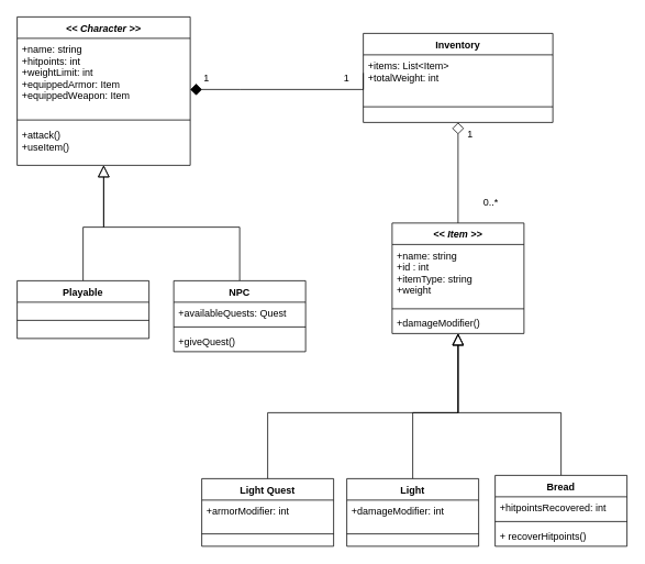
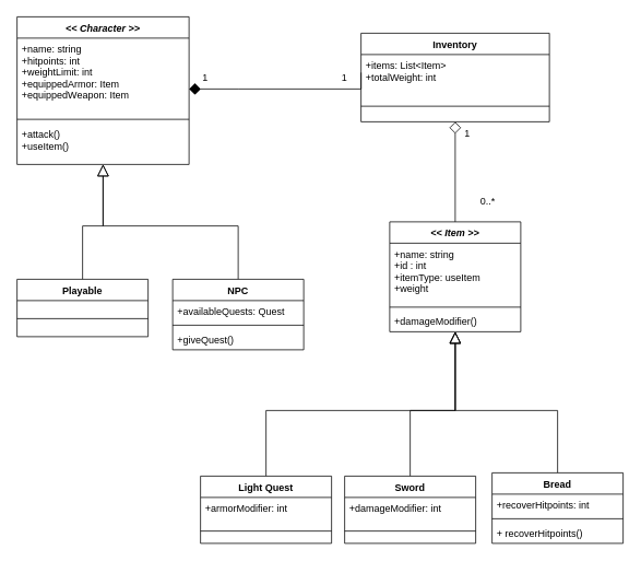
  <mxCell id="0" />
  <mxCell id="1" parent="0" />
  <mxCell id="2" value="&lt;&lt; Character &gt;&gt;" style="swimlane;fontStyle=3;align=center;verticalAlign=top;childLayout=stackLayout;horizontal=1;startSize=26;horizontalStack=0;resizeParent=1;resizeParentMax=0;resizeLast=0;collapsible=1;marginBottom=0;" vertex="1" parent="1"><mxGeometry x="20" y="20" width="210" height="180" as="geometry"><mxRectangle x="310" y="40" width="100" height="26" as="alternateBounds" /></mxGeometry></mxCell>
  <mxCell id="3" value="+name: string&#10;+hitpoints: int&#10;+weightLimit: int&#10;+equippedArmor: Item&#10;+equippedWeapon: Item" style="text;strokeColor=none;fillColor=none;align=left;verticalAlign=top;spacingLeft=4;spacingRight=4;overflow=hidden;rotatable=0;points=[[0,0.5],[1,0.5]];portConstraint=eastwest;" vertex="1" parent="2"><mxGeometry y="26" width="210" height="94" as="geometry" /></mxCell>
  <mxCell id="4" value="" style="line;strokeWidth=1;fillColor=none;align=left;verticalAlign=middle;spacingTop=-1;spacingLeft=3;spacingRight=3;rotatable=0;labelPosition=right;points=[];portConstraint=eastwest;" vertex="1" parent="2"><mxGeometry y="120" width="210" height="10" as="geometry" /></mxCell>
  <mxCell id="5" value="+attack()&#10;+useItem()" style="text;strokeColor=none;fillColor=none;align=left;verticalAlign=top;spacingLeft=4;spacingRight=4;overflow=hidden;rotatable=0;points=[[0,0.5],[1,0.5]];portConstraint=eastwest;" vertex="1" parent="2"><mxGeometry y="130" width="210" height="50" as="geometry" /></mxCell>
  <mxCell id="6" style="edgeStyle=orthogonalEdgeStyle;rounded=0;orthogonalLoop=1;jettySize=auto;html=1;exitX=0.5;exitY=0;exitDx=0;exitDy=0;endArrow=block;endFill=0;endSize=12;strokeWidth=1;" edge="1" parent="1" source="7" target="2"><mxGeometry relative="1" as="geometry" /></mxCell>
  <mxCell id="7" value="Playable" style="swimlane;fontStyle=1;align=center;verticalAlign=top;childLayout=stackLayout;horizontal=1;startSize=26;horizontalStack=0;resizeParent=1;resizeParentMax=0;resizeLast=0;collapsible=1;marginBottom=0;" vertex="1" parent="1"><mxGeometry x="20" y="340" width="160" height="70" as="geometry" /></mxCell>
  <mxCell id="8" value="" style="line;strokeWidth=1;fillColor=none;align=left;verticalAlign=middle;spacingTop=-1;spacingLeft=3;spacingRight=3;rotatable=0;labelPosition=right;points=[];portConstraint=eastwest;" vertex="1" parent="7"><mxGeometry y="26" width="160" height="44" as="geometry" /></mxCell>
  <mxCell id="9" style="edgeStyle=orthogonalEdgeStyle;rounded=0;orthogonalLoop=1;jettySize=auto;html=1;exitX=0.5;exitY=0;exitDx=0;exitDy=0;endArrow=block;endFill=0;strokeWidth=1;endSize=12;enumerate=0;" edge="1" parent="1" source="10" target="2"><mxGeometry relative="1" as="geometry"><mxPoint x="150" y="220" as="targetPoint" /></mxGeometry></mxCell>
  <mxCell id="10" value="NPC" style="swimlane;fontStyle=1;align=center;verticalAlign=top;childLayout=stackLayout;horizontal=1;startSize=26;horizontalStack=0;resizeParent=1;resizeParentMax=0;resizeLast=0;collapsible=1;marginBottom=0;" vertex="1" parent="1"><mxGeometry x="210" y="340" width="160" height="86" as="geometry" /></mxCell>
  <mxCell id="11" value="+availableQuests: Quest" style="text;strokeColor=none;fillColor=none;align=left;verticalAlign=top;spacingLeft=4;spacingRight=4;overflow=hidden;rotatable=0;points=[[0,0.5],[1,0.5]];portConstraint=eastwest;" vertex="1" parent="10"><mxGeometry y="26" width="160" height="26" as="geometry" /></mxCell>
  <mxCell id="12" value="" style="line;strokeWidth=1;fillColor=none;align=left;verticalAlign=middle;spacingTop=-1;spacingLeft=3;spacingRight=3;rotatable=0;labelPosition=right;points=[];portConstraint=eastwest;" vertex="1" parent="10"><mxGeometry y="52" width="160" height="8" as="geometry" /></mxCell>
  <mxCell id="13" value="+giveQuest()" style="text;strokeColor=none;fillColor=none;align=left;verticalAlign=top;spacingLeft=4;spacingRight=4;overflow=hidden;rotatable=0;points=[[0,0.5],[1,0.5]];portConstraint=eastwest;" vertex="1" parent="10"><mxGeometry y="60" width="160" height="26" as="geometry" /></mxCell>
  <mxCell id="14" value="Inventory" style="swimlane;fontStyle=1;align=center;verticalAlign=top;childLayout=stackLayout;horizontal=1;startSize=26;horizontalStack=0;resizeParent=1;resizeParentMax=0;resizeLast=0;collapsible=1;marginBottom=0;" vertex="1" parent="1"><mxGeometry x="440" y="40" width="230" height="108" as="geometry" /></mxCell>
  <mxCell id="15" value="+items: List&lt;Item&gt;&#10;+totalWeight: int" style="text;strokeColor=none;fillColor=none;align=left;verticalAlign=top;spacingLeft=4;spacingRight=4;overflow=hidden;rotatable=0;points=[[0,0.5],[1,0.5]];portConstraint=eastwest;" vertex="1" parent="14"><mxGeometry y="26" width="230" height="44" as="geometry" /></mxCell>
  <mxCell id="16" value="" style="line;strokeWidth=1;fillColor=none;align=left;verticalAlign=middle;spacingTop=-1;spacingLeft=3;spacingRight=3;rotatable=0;labelPosition=right;points=[];portConstraint=eastwest;" vertex="1" parent="14"><mxGeometry y="70" width="230" height="38" as="geometry" /></mxCell>
  <mxCell id="17" style="edgeStyle=orthogonalEdgeStyle;rounded=0;orthogonalLoop=1;jettySize=auto;html=1;exitX=0.5;exitY=0;exitDx=0;exitDy=0;endArrow=diamond;endFill=0;strokeWidth=1;endSize=12;" edge="1" parent="1" source="18" target="14"><mxGeometry relative="1" as="geometry" /></mxCell>
  <mxCell id="18" value="&lt;&lt; Item &gt;&gt;" style="swimlane;fontStyle=3;align=center;verticalAlign=top;childLayout=stackLayout;horizontal=1;startSize=26;horizontalStack=0;resizeParent=1;resizeParentMax=0;resizeLast=0;collapsible=1;marginBottom=0;" vertex="1" parent="1"><mxGeometry x="475" y="270" width="160" height="134" as="geometry" /></mxCell>
- <mxCell id="19" value="+name: string&#10;+id : int&#10;+itemType: string&#10;+weight" style="text;strokeColor=none;fillColor=none;align=left;verticalAlign=top;spacingLeft=4;spacingRight=4;overflow=hidden;rotatable=0;points=[[0,0.5],[1,0.5]];portConstraint=eastwest;" vertex="1" parent="18"><mxGeometry y="26" width="160" height="74" as="geometry" /></mxCell>
+ <mxCell id="19" value="+name: string&#10;+id : int&#10;+itemType: useItem&#10;+weight" style="text;strokeColor=none;fillColor=none;align=left;verticalAlign=top;spacingLeft=4;spacingRight=4;overflow=hidden;rotatable=0;points=[[0,0.5],[1,0.5]];portConstraint=eastwest;" vertex="1" parent="18"><mxGeometry y="26" width="160" height="74" as="geometry" /></mxCell>
  <mxCell id="20" value="" style="line;strokeWidth=1;fillColor=none;align=left;verticalAlign=middle;spacingTop=-1;spacingLeft=3;spacingRight=3;rotatable=0;labelPosition=right;points=[];portConstraint=eastwest;" vertex="1" parent="18"><mxGeometry y="100" width="160" height="8" as="geometry" /></mxCell>
  <mxCell id="21" value="+damageModifier()" style="text;strokeColor=none;fillColor=none;align=left;verticalAlign=top;spacingLeft=4;spacingRight=4;overflow=hidden;rotatable=0;points=[[0,0.5],[1,0.5]];portConstraint=eastwest;" vertex="1" parent="18"><mxGeometry y="108" width="160" height="26" as="geometry" /></mxCell>
  <mxCell id="22" style="edgeStyle=orthogonalEdgeStyle;rounded=0;orthogonalLoop=1;jettySize=auto;html=1;exitX=0;exitY=0.5;exitDx=0;exitDy=0;endArrow=diamond;endFill=1;endSize=12;" edge="1" parent="1" source="15" target="2"><mxGeometry relative="1" as="geometry"><Array as="points"><mxPoint x="290" y="108" /><mxPoint x="290" y="108" /></Array></mxGeometry></mxCell>
  <mxCell id="23" style="edgeStyle=orthogonalEdgeStyle;rounded=0;orthogonalLoop=1;jettySize=auto;html=1;exitX=0.5;exitY=0;exitDx=0;exitDy=0;endArrow=block;endFill=0;endSize=12;strokeWidth=1;" edge="1" parent="1" source="24" target="18"><mxGeometry relative="1" as="geometry"><Array as="points"><mxPoint x="324" y="500" /><mxPoint x="555" y="500" /></Array></mxGeometry></mxCell>
  <mxCell id="24" value="Light Quest" style="swimlane;fontStyle=1;align=center;verticalAlign=top;childLayout=stackLayout;horizontal=1;startSize=26;horizontalStack=0;resizeParent=1;resizeParentMax=0;resizeLast=0;collapsible=1;marginBottom=0;" vertex="1" parent="1"><mxGeometry x="244" y="580" width="160" height="82" as="geometry" /></mxCell>
  <mxCell id="25" value="+armorModifier: int" style="text;strokeColor=none;fillColor=none;align=left;verticalAlign=top;spacingLeft=4;spacingRight=4;overflow=hidden;rotatable=0;points=[[0,0.5],[1,0.5]];portConstraint=eastwest;" vertex="1" parent="24"><mxGeometry y="26" width="160" height="26" as="geometry" /></mxCell>
  <mxCell id="26" value="" style="line;strokeWidth=1;fillColor=none;align=left;verticalAlign=middle;spacingTop=-1;spacingLeft=3;spacingRight=3;rotatable=0;labelPosition=right;points=[];portConstraint=eastwest;" vertex="1" parent="24"><mxGeometry y="52" width="160" height="30" as="geometry" /></mxCell>
  <mxCell id="27" style="edgeStyle=orthogonalEdgeStyle;rounded=0;orthogonalLoop=1;jettySize=auto;html=1;exitX=0.5;exitY=0;exitDx=0;exitDy=0;endArrow=block;endFill=0;endSize=12;strokeWidth=1;" edge="1" parent="1" source="28" target="18"><mxGeometry relative="1" as="geometry"><Array as="points"><mxPoint x="500" y="500" /><mxPoint x="555" y="500" /></Array></mxGeometry></mxCell>
- <mxCell id="28" value="Light" style="swimlane;fontStyle=1;align=center;verticalAlign=top;childLayout=stackLayout;horizontal=1;startSize=26;horizontalStack=0;resizeParent=1;resizeParentMax=0;resizeLast=0;collapsible=1;marginBottom=0;" vertex="1" parent="1"><mxGeometry x="420" y="580" width="160" height="82" as="geometry" /></mxCell>
+ <mxCell id="28" value="Sword" style="swimlane;fontStyle=1;align=center;verticalAlign=top;childLayout=stackLayout;horizontal=1;startSize=26;horizontalStack=0;resizeParent=1;resizeParentMax=0;resizeLast=0;collapsible=1;marginBottom=0;" vertex="1" parent="1"><mxGeometry x="420" y="580" width="160" height="82" as="geometry" /></mxCell>
  <mxCell id="29" value="+damageModifier: int" style="text;strokeColor=none;fillColor=none;align=left;verticalAlign=top;spacingLeft=4;spacingRight=4;overflow=hidden;rotatable=0;points=[[0,0.5],[1,0.5]];portConstraint=eastwest;" vertex="1" parent="28"><mxGeometry y="26" width="160" height="26" as="geometry" /></mxCell>
  <mxCell id="30" value="" style="line;strokeWidth=1;fillColor=none;align=left;verticalAlign=middle;spacingTop=-1;spacingLeft=3;spacingRight=3;rotatable=0;labelPosition=right;points=[];portConstraint=eastwest;" vertex="1" parent="28"><mxGeometry y="52" width="160" height="30" as="geometry" /></mxCell>
  <mxCell id="31" style="edgeStyle=orthogonalEdgeStyle;rounded=0;orthogonalLoop=1;jettySize=auto;html=1;exitX=0.5;exitY=0;exitDx=0;exitDy=0;endArrow=block;endFill=0;endSize=12;strokeWidth=1;" edge="1" parent="1" source="32" target="18"><mxGeometry relative="1" as="geometry"><Array as="points"><mxPoint x="680" y="500" /><mxPoint x="555" y="500" /></Array></mxGeometry></mxCell>
  <mxCell id="32" value="Bread" style="swimlane;fontStyle=1;align=center;verticalAlign=top;childLayout=stackLayout;horizontal=1;startSize=26;horizontalStack=0;resizeParent=1;resizeParentMax=0;resizeLast=0;collapsible=1;marginBottom=0;" vertex="1" parent="1"><mxGeometry x="600" y="576" width="160" height="86" as="geometry" /></mxCell>
- <mxCell id="33" value="+hitpointsRecovered: int" style="text;strokeColor=none;fillColor=none;align=left;verticalAlign=top;spacingLeft=4;spacingRight=4;overflow=hidden;rotatable=0;points=[[0,0.5],[1,0.5]];portConstraint=eastwest;" vertex="1" parent="32"><mxGeometry y="26" width="160" height="26" as="geometry" /></mxCell>
+ <mxCell id="33" value="+recoverHitpoints: int" style="text;strokeColor=none;fillColor=none;align=left;verticalAlign=top;spacingLeft=4;spacingRight=4;overflow=hidden;rotatable=0;points=[[0,0.5],[1,0.5]];portConstraint=eastwest;" vertex="1" parent="32"><mxGeometry y="26" width="160" height="26" as="geometry" /></mxCell>
  <mxCell id="34" value="" style="line;strokeWidth=1;fillColor=none;align=left;verticalAlign=middle;spacingTop=-1;spacingLeft=3;spacingRight=3;rotatable=0;labelPosition=right;points=[];portConstraint=eastwest;" vertex="1" parent="32"><mxGeometry y="52" width="160" height="8" as="geometry" /></mxCell>
  <mxCell id="35" value="+ recoverHitpoints()" style="text;strokeColor=none;fillColor=none;align=left;verticalAlign=top;spacingLeft=4;spacingRight=4;overflow=hidden;rotatable=0;points=[[0,0.5],[1,0.5]];portConstraint=eastwest;" vertex="1" parent="32"><mxGeometry y="60" width="160" height="26" as="geometry" /></mxCell>
  <mxCell id="36" value="1" style="text;html=1;strokeColor=none;fillColor=none;align=center;verticalAlign=middle;whiteSpace=wrap;rounded=0;" vertex="1" parent="1"><mxGeometry x="390" y="79" width="60" height="30" as="geometry" /></mxCell>
  <mxCell id="37" value="1" style="text;html=1;strokeColor=none;fillColor=none;align=center;verticalAlign=middle;whiteSpace=wrap;rounded=0;" vertex="1" parent="1"><mxGeometry x="220" y="79" width="60" height="30" as="geometry" /></mxCell>
  <mxCell id="38" value="0..*" style="text;html=1;strokeColor=none;fillColor=none;align=center;verticalAlign=middle;whiteSpace=wrap;rounded=0;" vertex="1" parent="1"><mxGeometry x="565" y="230" width="60" height="30" as="geometry" /></mxCell>
  <mxCell id="39" value="1" style="text;html=1;strokeColor=none;fillColor=none;align=center;verticalAlign=middle;whiteSpace=wrap;rounded=0;" vertex="1" parent="1"><mxGeometry x="540" y="148" width="60" height="30" as="geometry" /></mxCell>
